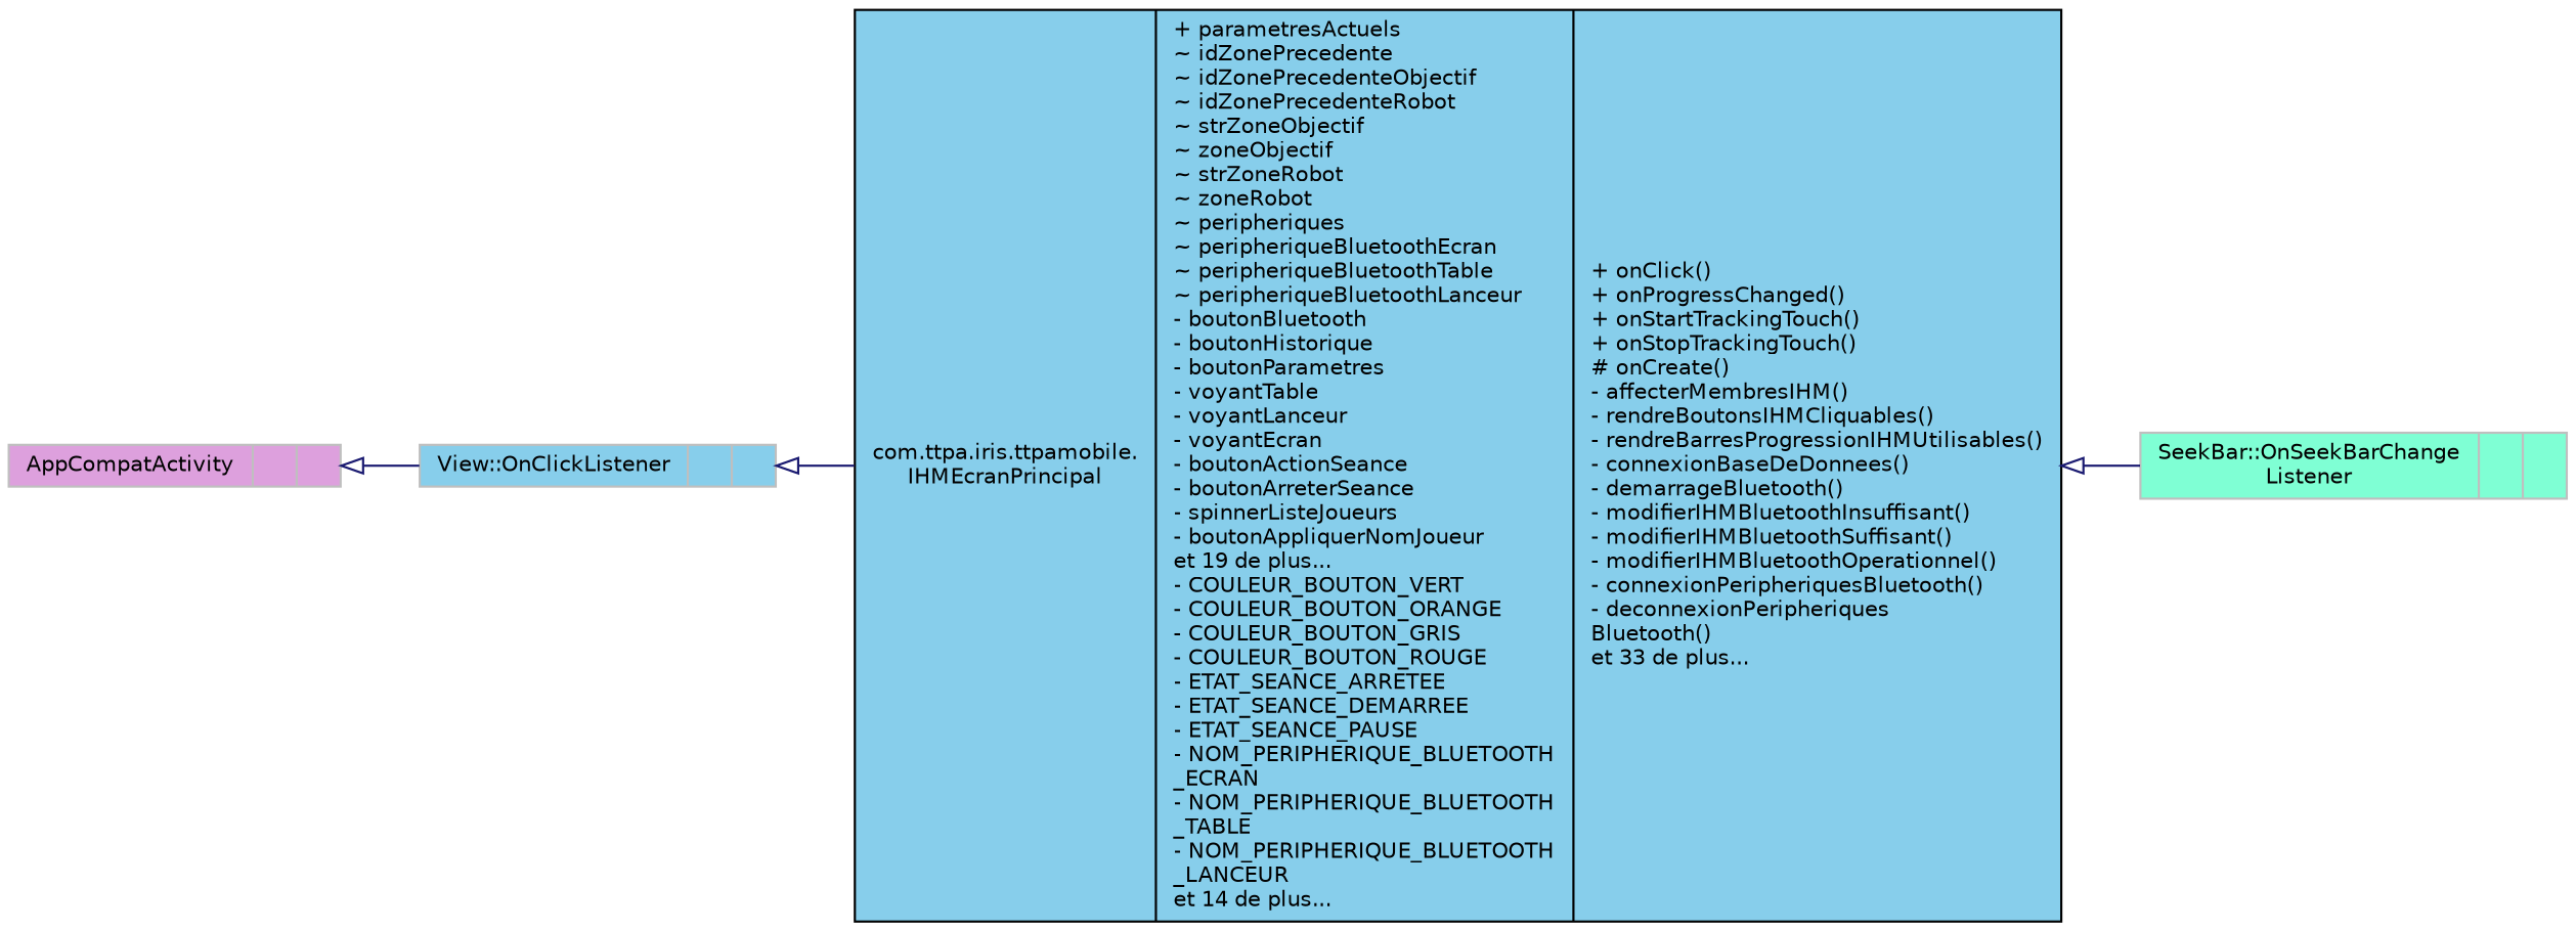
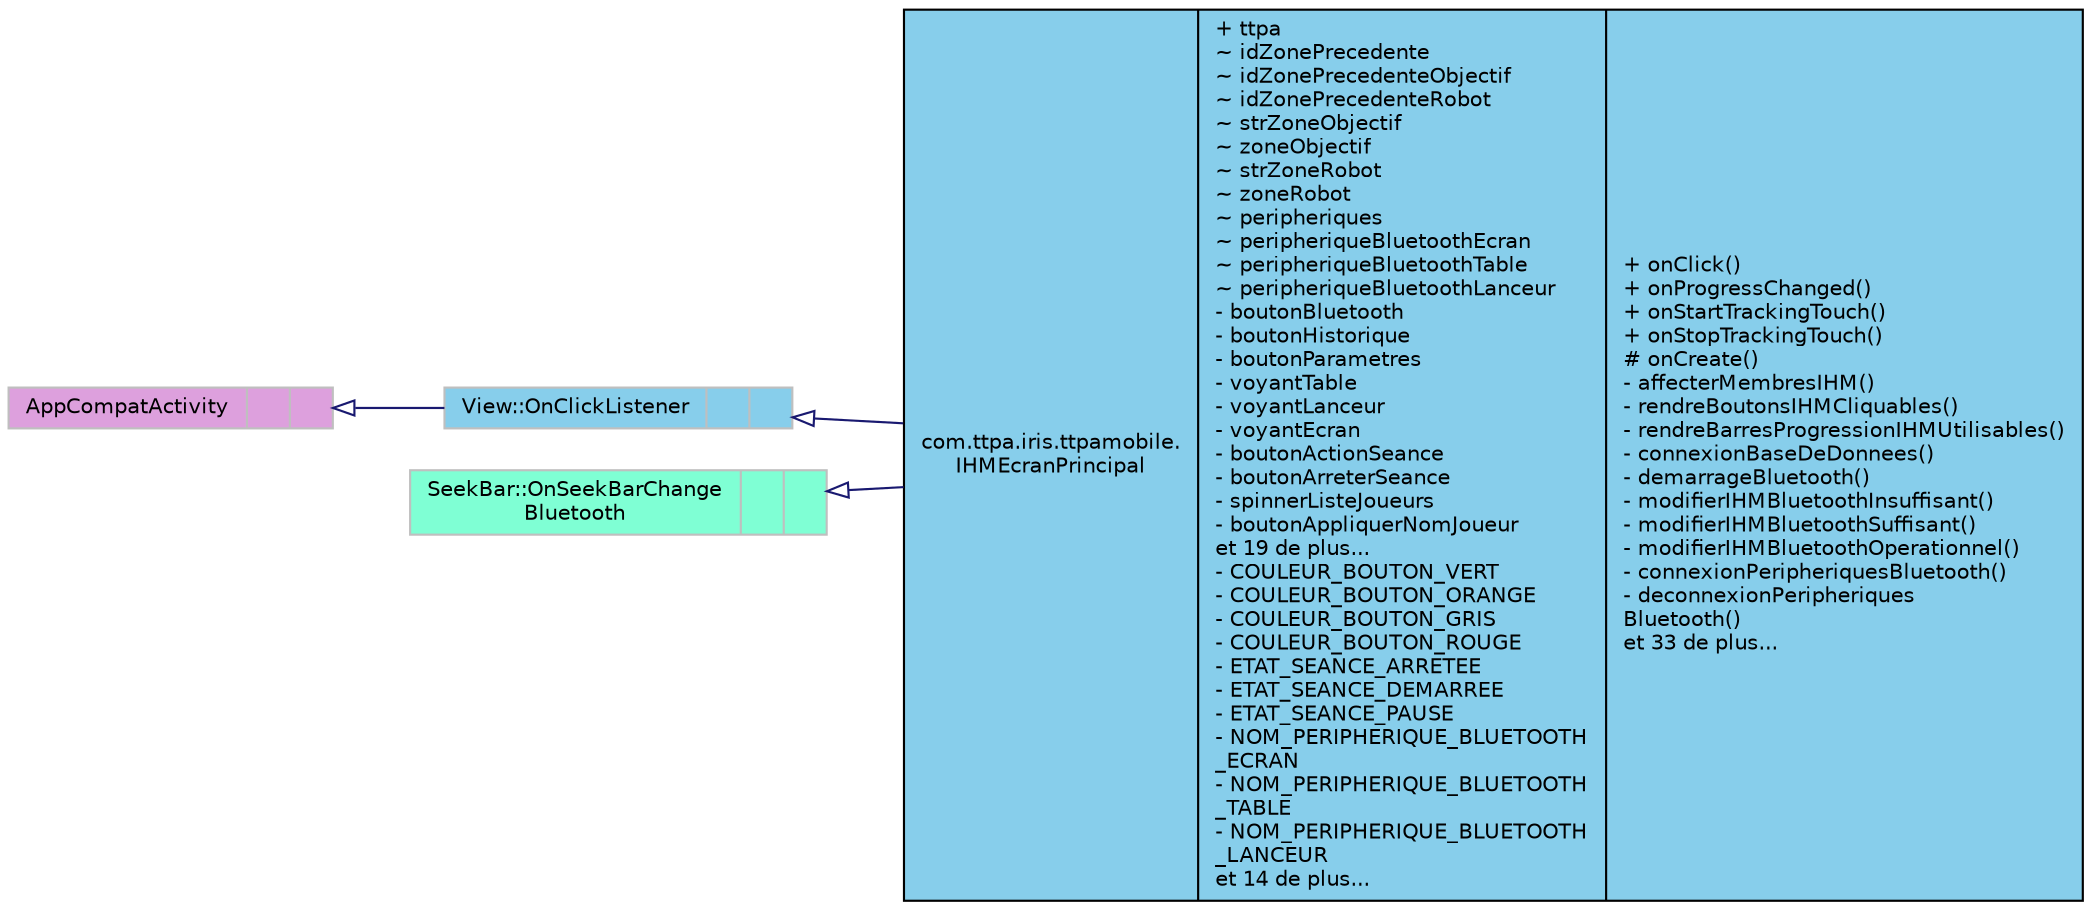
  digraph {
    rankdir=LR
    node [color=grey75 fillcolor=skyblue fontname=Helvetica fontsize=10 shape=record style=filled]
    edge [arrowtail=onormal color=midnightblue dir=back fontname=Helvetica fontsize=10 labelfontname=Helvetica labelfontsize=10 style=solid]
-   n1 [color=black fontcolor=black height=0.2 label="{com.ttpa.iris.ttpamobile.\lIHMEcranPrincipal\n|+ parametresActuels\l~ idZonePrecedente\l~ idZonePrecedenteObjectif\l~ idZonePrecedenteRobot\l~ strZoneObjectif\l~ zoneObjectif\l~ strZoneRobot\l~ zoneRobot\l~ peripheriques\l~ peripheriqueBluetoothEcran\l~ peripheriqueBluetoothTable\l~ peripheriqueBluetoothLanceur\l- boutonBluetooth\l- boutonHistorique\l- boutonParametres\l- voyantTable\l- voyantLanceur\l- voyantEcran\l- boutonActionSeance\l- boutonArreterSeance\l- spinnerListeJoueurs\l- boutonAppliquerNomJoueur\let 19 de plus...\l- COULEUR_BOUTON_VERT\l- COULEUR_BOUTON_ORANGE\l- COULEUR_BOUTON_GRIS\l- COULEUR_BOUTON_ROUGE\l- ETAT_SEANCE_ARRETEE\l- ETAT_SEANCE_DEMARREE\l- ETAT_SEANCE_PAUSE\l- NOM_PERIPHERIQUE_BLUETOOTH\l_ECRAN\l- NOM_PERIPHERIQUE_BLUETOOTH\l_TABLE\l- NOM_PERIPHERIQUE_BLUETOOTH\l_LANCEUR\let 14 de plus...\l|+ onClick()\l+ onProgressChanged()\l+ onStartTrackingTouch()\l+ onStopTrackingTouch()\l# onCreate()\l- affecterMembresIHM()\l- rendreBoutonsIHMCliquables()\l- rendreBarresProgressionIHMUtilisables()\l- connexionBaseDeDonnees()\l- demarrageBluetooth()\l- modifierIHMBluetoothInsuffisant()\l- modifierIHMBluetoothSuffisant()\l- modifierIHMBluetoothOperationnel()\l- connexionPeripheriquesBluetooth()\l- deconnexionPeripheriques\lBluetooth()\let 33 de plus...\l}" width=0.4]
+   n1 [color=black fontcolor=black height=0.2 label="{com.ttpa.iris.ttpamobile.\lIHMEcranPrincipal\n|+ ttpa\l~ idZonePrecedente\l~ idZonePrecedenteObjectif\l~ idZonePrecedenteRobot\l~ strZoneObjectif\l~ zoneObjectif\l~ strZoneRobot\l~ zoneRobot\l~ peripheriques\l~ peripheriqueBluetoothEcran\l~ peripheriqueBluetoothTable\l~ peripheriqueBluetoothLanceur\l- boutonBluetooth\l- boutonHistorique\l- boutonParametres\l- voyantTable\l- voyantLanceur\l- voyantEcran\l- boutonActionSeance\l- boutonArreterSeance\l- spinnerListeJoueurs\l- boutonAppliquerNomJoueur\let 19 de plus...\l- COULEUR_BOUTON_VERT\l- COULEUR_BOUTON_ORANGE\l- COULEUR_BOUTON_GRIS\l- COULEUR_BOUTON_ROUGE\l- ETAT_SEANCE_ARRETEE\l- ETAT_SEANCE_DEMARREE\l- ETAT_SEANCE_PAUSE\l- NOM_PERIPHERIQUE_BLUETOOTH\l_ECRAN\l- NOM_PERIPHERIQUE_BLUETOOTH\l_TABLE\l- NOM_PERIPHERIQUE_BLUETOOTH\l_LANCEUR\let 14 de plus...\l|+ onClick()\l+ onProgressChanged()\l+ onStartTrackingTouch()\l+ onStopTrackingTouch()\l# onCreate()\l- affecterMembresIHM()\l- rendreBoutonsIHMCliquables()\l- rendreBarresProgressionIHMUtilisables()\l- connexionBaseDeDonnees()\l- demarrageBluetooth()\l- modifierIHMBluetoothInsuffisant()\l- modifierIHMBluetoothSuffisant()\l- modifierIHMBluetoothOperationnel()\l- connexionPeripheriquesBluetooth()\l- deconnexionPeripheriques\lBluetooth()\let 33 de plus...\l}" width=0.4]
    n2 [fillcolor=plum height=0.2 label="{AppCompatActivity\n||}" width=0.4]
    n3 [height=0.2 label="{View::OnClickListener\n||}" width=0.4]
-   n4 [fillcolor=aquamarine height=0.2 label="{SeekBar::OnSeekBarChange\lListener\n||}" width=0.4]
+   n4 [fillcolor=aquamarine height=0.2 label="{SeekBar::OnSeekBarChange\lBluetooth\n||}" width=0.4]
    n2 -> n3
    n3 -> n1
-   n1 -> n4
+   n4 -> n1
  }
